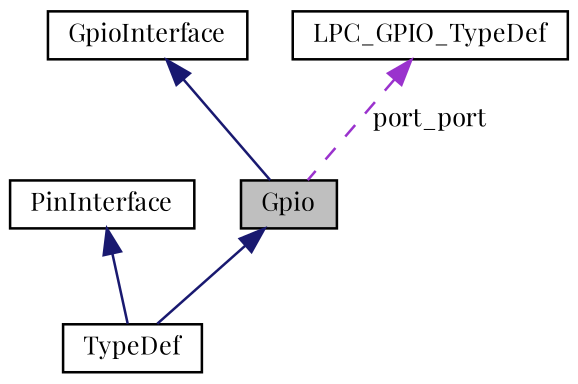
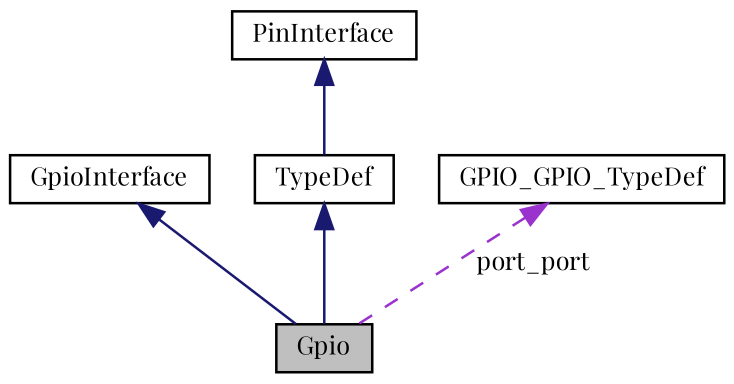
  digraph {
    fontname="Playfair Display"
    node [color=black fillcolor=white fontname="Playfair Display" fontsize=10 shape=record style=filled]
    edge [color=midnightblue dir=back fontname="Playfair Display" fontsize=10 labelfontname=Helvetica labelfontsize=10 style=solid]
    n1 [fillcolor=grey75 fontcolor=black height=0.2 label=Gpio width=0.4]
    n2 [height=0.2 label=GpioInterface width=0.4]
    n3 [height=0.2 label=TypeDef width=0.4]
    n4 [height=0.2 label=PinInterface width=0.4]
-   n5 [height=0.2 label=LPC_GPIO_TypeDef width=0.4]
+   n5 [height=0.2 label=GPIO_GPIO_TypeDef width=0.4]
    n2 -> n1
-   n1 -> n3
+   n3 -> n1
    n4 -> n3
    n5 -> n1 [color=darkorchid3 label=" port_port" style=dashed]
  }
